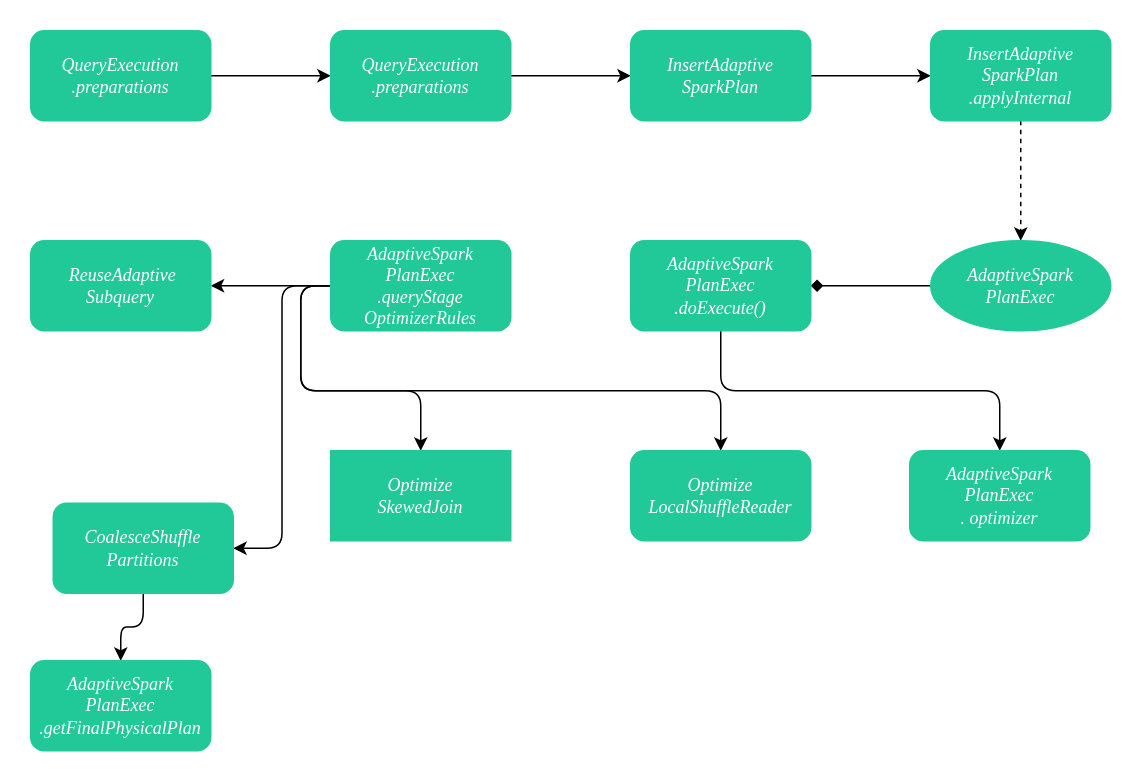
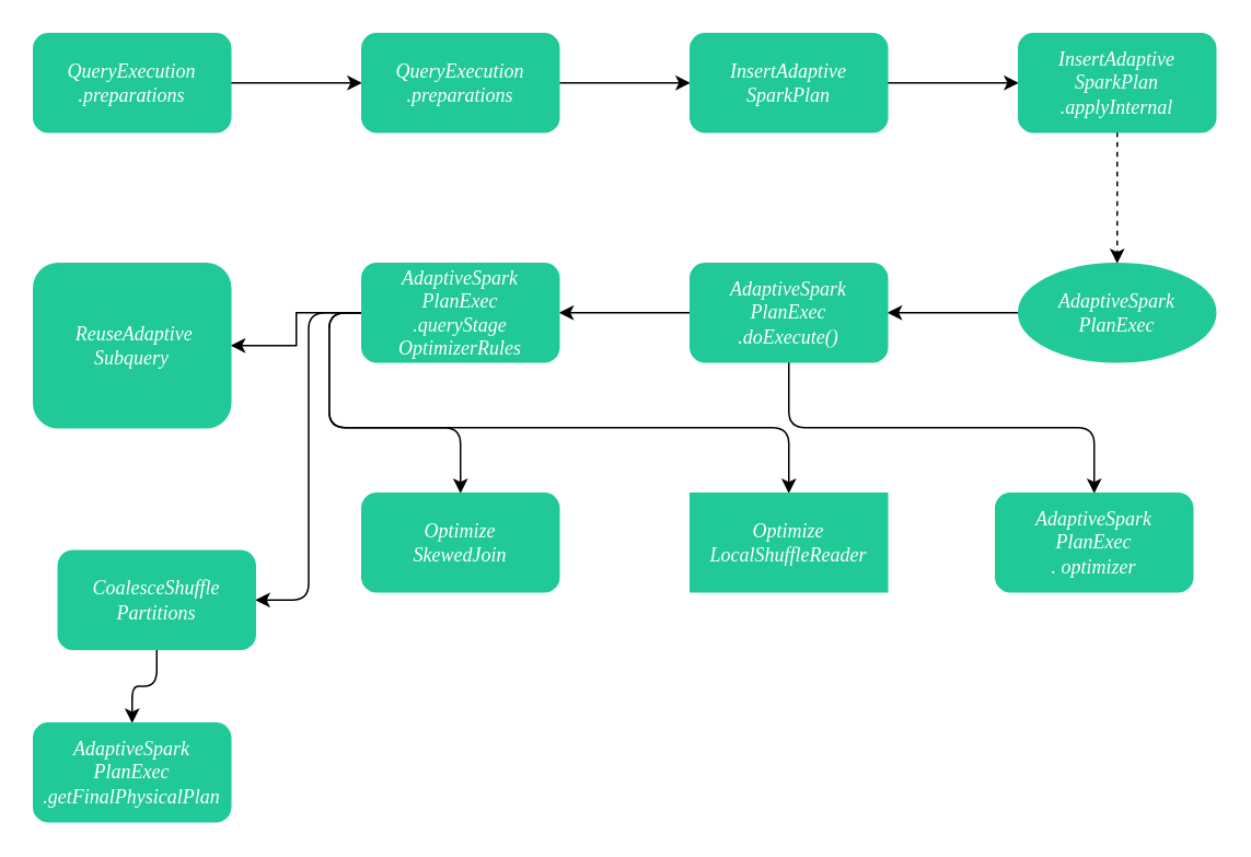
  <mxCell id="0" />
  <mxCell id="1" parent="0" />
  <mxCell id="2" value="" style="edgeStyle=orthogonalEdgeStyle;rounded=0;orthogonalLoop=1;jettySize=auto;html=1;fontColor=#FFFFFF;fontFamily=Comic Sans MS;fontStyle=2" edge="1" parent="1" source="3" target="5"><mxGeometry relative="1" as="geometry" /></mxCell>
  <mxCell id="3" value="QueryExecution&lt;br&gt;.preparations" style="rounded=1;whiteSpace=wrap;html=1;fillColor=#20C997;fontColor=#FFFFFF;strokeColor=#20C997;fontStyle=2;fontFamily=Comic Sans MS;" vertex="1" parent="1"><mxGeometry x="20" y="20" width="120" height="60" as="geometry" /></mxCell>
  <mxCell id="4" value="" style="edgeStyle=orthogonalEdgeStyle;rounded=0;orthogonalLoop=1;jettySize=auto;html=1;fontColor=#FFFFFF;fontFamily=Comic Sans MS;fontStyle=2" edge="1" parent="1" source="5" target="7"><mxGeometry relative="1" as="geometry" /></mxCell>
  <mxCell id="5" value="QueryExecution&lt;br&gt;.preparations" style="rounded=1;whiteSpace=wrap;html=1;fillColor=#20C997;fontColor=#FFFFFF;strokeColor=#20C997;fontStyle=2;fontFamily=Comic Sans MS;" vertex="1" parent="1"><mxGeometry x="220" y="20" width="120" height="60" as="geometry" /></mxCell>
  <mxCell id="6" value="" style="edgeStyle=orthogonalEdgeStyle;rounded=0;orthogonalLoop=1;jettySize=auto;html=1;fontColor=#FFFFFF;fontFamily=Comic Sans MS;fontStyle=2" edge="1" parent="1" source="7" target="9"><mxGeometry relative="1" as="geometry" /></mxCell>
  <mxCell id="7" value="InsertAdaptive&lt;br&gt;SparkPlan" style="rounded=1;whiteSpace=wrap;html=1;fillColor=#20C997;fontColor=#FFFFFF;strokeColor=#20C997;fontStyle=2;fontFamily=Comic Sans MS;" vertex="1" parent="1"><mxGeometry x="420" y="20" width="120" height="60" as="geometry" /></mxCell>
  <mxCell id="8" value="" style="edgeStyle=orthogonalEdgeStyle;rounded=0;orthogonalLoop=1;jettySize=auto;html=1;fontFamily=Comic Sans MS;fontColor=#FFFFFF;dashed=1;" edge="1" parent="1" source="9" target="11"><mxGeometry relative="1" as="geometry" /></mxCell>
  <mxCell id="9" value="&lt;div&gt;InsertAdaptive&lt;/div&gt;&lt;div&gt;SparkPlan&lt;/div&gt;&lt;div&gt;.applyInternal&lt;/div&gt;" style="rounded=1;whiteSpace=wrap;html=1;fillColor=#20C997;fontColor=#FFFFFF;strokeColor=#20C997;fontStyle=2;fontFamily=Comic Sans MS;" vertex="1" parent="1"><mxGeometry x="620" y="20" width="120" height="60" as="geometry" /></mxCell>
- <mxCell id="10" value="" style="edgeStyle=orthogonalEdgeStyle;rounded=0;orthogonalLoop=1;jettySize=auto;html=1;fontFamily=Comic Sans MS;fontColor=#FFFFFF;endArrow=diamond;" edge="1" parent="1" source="11" target="14"><mxGeometry relative="1" as="geometry" /></mxCell>
+ <mxCell id="10" value="" style="edgeStyle=orthogonalEdgeStyle;rounded=0;orthogonalLoop=1;jettySize=auto;html=1;fontFamily=Comic Sans MS;fontColor=#FFFFFF;" edge="1" parent="1" source="11" target="14"><mxGeometry relative="1" as="geometry" /></mxCell>
  <mxCell id="11" value="AdaptiveSpark&lt;br&gt;PlanExec" style="ellipse;whiteSpace=wrap;html=1;fillColor=#20C997;fontColor=#FFFFFF;strokeColor=#20C997;fontStyle=2;fontFamily=Comic Sans MS;" vertex="1" parent="1"><mxGeometry x="620" y="160" width="120" height="60" as="geometry" /></mxCell>
+ <mxCell id="12" value="" style="edgeStyle=orthogonalEdgeStyle;rounded=0;orthogonalLoop=1;jettySize=auto;html=1;fontFamily=Comic Sans MS;fontColor=#FFFFFF;" edge="1" parent="1" source="14" target="19"><mxGeometry relative="1" as="geometry" /></mxCell>
  <mxCell id="13" style="edgeStyle=orthogonalEdgeStyle;rounded=1;orthogonalLoop=1;jettySize=auto;html=1;exitX=0.5;exitY=1;exitDx=0;exitDy=0;entryX=0.5;entryY=0;entryDx=0;entryDy=0;fontFamily=Comic Sans MS;fontColor=#FFFFFF;" edge="1" parent="1" source="14" target="20"><mxGeometry relative="1" as="geometry" /></mxCell>
  <mxCell id="14" value="AdaptiveSpark&lt;br&gt;PlanExec&lt;br&gt;.doExecute()" style="rounded=1;whiteSpace=wrap;html=1;fillColor=#20C997;fontColor=#FFFFFF;strokeColor=#20C997;fontStyle=2;fontFamily=Comic Sans MS;" vertex="1" parent="1"><mxGeometry x="420" y="160" width="120" height="60" as="geometry" /></mxCell>
  <mxCell id="15" value="" style="edgeStyle=orthogonalEdgeStyle;rounded=0;orthogonalLoop=1;jettySize=auto;html=1;fontFamily=Comic Sans MS;fontColor=#FFFFFF;" edge="1" parent="1" source="19" target="21"><mxGeometry relative="1" as="geometry" /></mxCell>
  <mxCell id="16" style="edgeStyle=orthogonalEdgeStyle;rounded=1;orthogonalLoop=1;jettySize=auto;html=1;exitX=0;exitY=0.5;exitDx=0;exitDy=0;entryX=1;entryY=0.5;entryDx=0;entryDy=0;fontFamily=Comic Sans MS;fontColor=#FFFFFF;" edge="1" parent="1" source="19" target="24"><mxGeometry relative="1" as="geometry" /></mxCell>
  <mxCell id="17" style="edgeStyle=orthogonalEdgeStyle;rounded=1;orthogonalLoop=1;jettySize=auto;html=1;exitX=0;exitY=0.5;exitDx=0;exitDy=0;entryX=0.5;entryY=0;entryDx=0;entryDy=0;fontFamily=Comic Sans MS;fontColor=#FFFFFF;" edge="1" parent="1" source="19" target="22"><mxGeometry relative="1" as="geometry" /></mxCell>
  <mxCell id="18" style="edgeStyle=orthogonalEdgeStyle;rounded=1;orthogonalLoop=1;jettySize=auto;html=1;exitX=0;exitY=0.5;exitDx=0;exitDy=0;fontFamily=Comic Sans MS;fontColor=#FFFFFF;" edge="1" parent="1" source="19" target="25"><mxGeometry relative="1" as="geometry" /></mxCell>
  <mxCell id="19" value="AdaptiveSpark&lt;br&gt;PlanExec&lt;br&gt;.queryStage&lt;br&gt;OptimizerRules" style="rounded=1;whiteSpace=wrap;html=1;fillColor=#20C997;fontColor=#FFFFFF;strokeColor=#20C997;fontStyle=2;fontFamily=Comic Sans MS;align=center;" vertex="1" parent="1"><mxGeometry x="220" y="160" width="120" height="60" as="geometry" /></mxCell>
  <mxCell id="20" value="AdaptiveSpark&lt;br&gt;PlanExec&lt;br&gt;.&amp;nbsp;optimizer" style="rounded=1;whiteSpace=wrap;html=1;fillColor=#20C997;fontColor=#FFFFFF;strokeColor=#20C997;fontStyle=2;fontFamily=Comic Sans MS;" vertex="1" parent="1"><mxGeometry x="606" y="300" width="120" height="60" as="geometry" /></mxCell>
- <mxCell id="21" value="&amp;nbsp;ReuseAdaptive&lt;br&gt;Subquery" style="rounded=1;whiteSpace=wrap;html=1;fillColor=#20C997;fontColor=#FFFFFF;strokeColor=#20C997;fontStyle=2;fontFamily=Comic Sans MS;align=center;" vertex="1" parent="1"><mxGeometry x="20" y="160" width="120" height="60" as="geometry" /></mxCell>
- <mxCell id="22" value="Optimize&lt;br&gt;SkewedJoin" style="whiteSpace=wrap;html=1;fillColor=#20C997;fontColor=#FFFFFF;strokeColor=#20C997;fontStyle=2;fontFamily=Comic Sans MS;align=center;rounded=0;" vertex="1" parent="1"><mxGeometry x="220" y="300" width="120" height="60" as="geometry" /></mxCell>
+ <mxCell id="21" value="&amp;nbsp;ReuseAdaptive&lt;br&gt;Subquery" style="rounded=1;whiteSpace=wrap;html=1;fillColor=#20C997;fontColor=#FFFFFF;strokeColor=#20C997;fontStyle=2;fontFamily=Comic Sans MS;align=center;" vertex="1" parent="1"><mxGeometry x="20" y="160" width="120" height="100" as="geometry" /></mxCell>
+ <mxCell id="22" value="Optimize&lt;br&gt;SkewedJoin" style="rounded=1;whiteSpace=wrap;html=1;fillColor=#20C997;fontColor=#FFFFFF;strokeColor=#20C997;fontStyle=2;fontFamily=Comic Sans MS;align=center;" vertex="1" parent="1"><mxGeometry x="220" y="300" width="120" height="60" as="geometry" /></mxCell>
  <mxCell id="23" style="edgeStyle=orthogonalEdgeStyle;rounded=1;orthogonalLoop=1;jettySize=auto;html=1;exitX=0.5;exitY=1;exitDx=0;exitDy=0;entryX=0.5;entryY=0;entryDx=0;entryDy=0;fontFamily=Comic Sans MS;fontColor=#FFFFFF;" edge="1" parent="1" source="24" target="26"><mxGeometry relative="1" as="geometry" /></mxCell>
  <mxCell id="24" value="CoalesceShuffle&lt;br&gt;Partitions" style="rounded=1;whiteSpace=wrap;html=1;fillColor=#20C997;fontColor=#FFFFFF;strokeColor=#20C997;fontStyle=2;fontFamily=Comic Sans MS;align=center;" vertex="1" parent="1"><mxGeometry x="35" y="335" width="120" height="60" as="geometry" /></mxCell>
- <mxCell id="25" value="Optimize&lt;br&gt;LocalShuffleReader" style="rounded=1;whiteSpace=wrap;html=1;fillColor=#20C997;fontColor=#FFFFFF;strokeColor=#20C997;fontStyle=2;fontFamily=Comic Sans MS;align=center;" vertex="1" parent="1"><mxGeometry x="420" y="300" width="120" height="60" as="geometry" /></mxCell>
+ <mxCell id="25" value="Optimize&lt;br&gt;LocalShuffleReader" style="whiteSpace=wrap;html=1;fillColor=#20C997;fontColor=#FFFFFF;strokeColor=#20C997;fontStyle=2;fontFamily=Comic Sans MS;align=center;rounded=0;" vertex="1" parent="1"><mxGeometry x="420" y="300" width="120" height="60" as="geometry" /></mxCell>
  <mxCell id="26" value="&lt;div&gt;AdaptiveSpark&lt;/div&gt;&lt;span style=&quot;background-color: initial;&quot;&gt;PlanExec&lt;br&gt;.&lt;/span&gt;getFinalPhysicalPlan" style="rounded=1;whiteSpace=wrap;html=1;fillColor=#20C997;fontColor=#FFFFFF;strokeColor=#20C997;fontStyle=2;fontFamily=Comic Sans MS;align=center;" vertex="1" parent="1"><mxGeometry x="20" y="440" width="120" height="60" as="geometry" /></mxCell>
